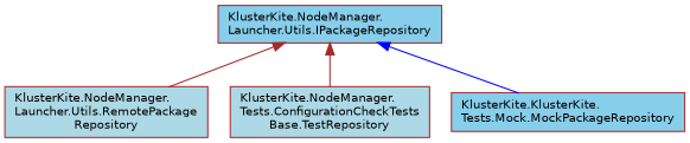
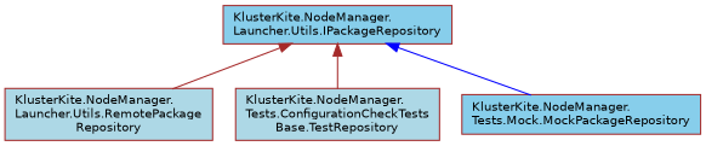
  digraph {
    rankdir=TB
    node [color=brown fillcolor=skyblue fontname=Helvetica fontsize=10 shape=record style=filled]
    edge [color=brown dir=back fontname=Helvetica fontsize=10 labelfontname=Helvetica labelfontsize=10 style=solid]
    n1 [fontcolor=black height=0.2 label="KlusterKite.NodeManager.\lLauncher.Utils.IPackageRepository" width=0.4]
    n2 [fillcolor=lightblue height=0.2 label="KlusterKite.NodeManager.\lLauncher.Utils.RemotePackage\lRepository" width=0.4]
    n3 [fillcolor=lightblue height=0.2 label="KlusterKite.NodeManager.\lTests.ConfigurationCheckTests\lBase.TestRepository" width=0.4]
-   n4 [height=0.2 label="KlusterKite.KlusterKite.\lTests.Mock.MockPackageRepository" width=0.4]
+   n4 [height=0.2 label="KlusterKite.NodeManager.\lTests.Mock.MockPackageRepository" width=0.4]
    n1 -> n2
    n1 -> n3
    n1 -> n4 [color=blue]
  }
